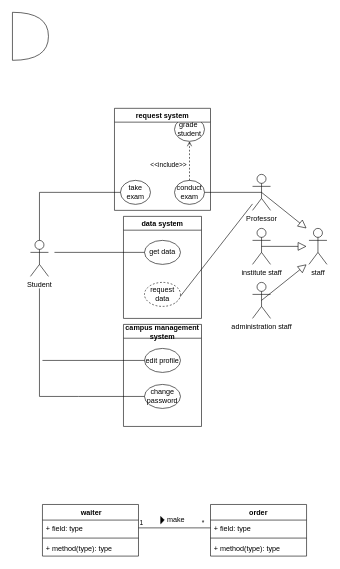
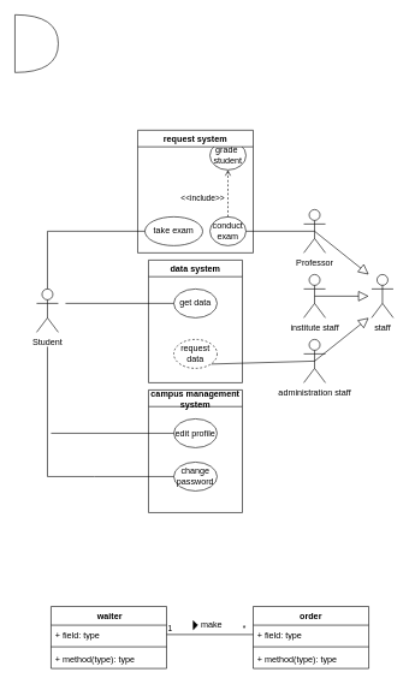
  <mxCell id="0" />
  <mxCell id="1" parent="0" />
  <mxCell id="2" value="Professor" style="shape=umlActor;verticalLabelPosition=bottom;verticalAlign=top;html=1;textShadow=0;" vertex="1" parent="1"><mxGeometry x="420" y="290" width="30" height="60" as="geometry" /></mxCell>
  <mxCell id="3" value="Student" style="shape=umlActor;verticalLabelPosition=bottom;verticalAlign=top;html=1;" vertex="1" parent="1"><mxGeometry x="50" y="400" width="30" height="60" as="geometry" /></mxCell>
- <mxCell id="4" value="take exam" style="ellipse;whiteSpace=wrap;html=1;" vertex="1" parent="1"><mxGeometry x="200" y="300" width="50" height="40" as="geometry" /></mxCell>
+ <mxCell id="4" value="take exam" style="ellipse;whiteSpace=wrap;html=1;" vertex="1" parent="1"><mxGeometry x="200" y="300" width="80" height="40" as="geometry" /></mxCell>
  <mxCell id="5" value="grade&amp;nbsp; student" style="ellipse;whiteSpace=wrap;html=1;" vertex="1" parent="1"><mxGeometry x="290" y="195" width="50" height="40" as="geometry" /></mxCell>
  <mxCell id="6" value="conduct exam" style="ellipse;whiteSpace=wrap;html=1;" vertex="1" parent="1"><mxGeometry x="290" y="300" width="50" height="40" as="geometry" /></mxCell>
  <mxCell id="7" value="&amp;lt;&amp;lt;include&amp;gt;&amp;gt;" style="html=1;verticalAlign=bottom;labelBackgroundColor=none;endArrow=open;endFill=0;dashed=1;rounded=0;exitX=0.5;exitY=0;exitDx=0;exitDy=0;entryX=0.5;entryY=1;entryDx=0;entryDy=0;" edge="1" parent="1" source="6" target="5"><mxGeometry x="-0.5" y="35" width="160" relative="1" as="geometry"><mxPoint x="330" y="220" as="sourcePoint" /><mxPoint x="490" y="220" as="targetPoint" /><mxPoint as="offset" /></mxGeometry></mxCell>
  <mxCell id="8" value="institute staff" style="shape=umlActor;verticalLabelPosition=bottom;verticalAlign=top;html=1;" vertex="1" parent="1"><mxGeometry x="420" y="380" width="30" height="60" as="geometry" /></mxCell>
  <mxCell id="9" value="administration staff" style="shape=umlActor;verticalLabelPosition=bottom;verticalAlign=top;html=1;" vertex="1" parent="1"><mxGeometry x="420" y="470" width="30" height="60" as="geometry" /></mxCell>
  <mxCell id="10" value="staff" style="shape=umlActor;verticalLabelPosition=bottom;verticalAlign=top;html=1;" vertex="1" parent="1"><mxGeometry x="514" y="380" width="30" height="60" as="geometry" /></mxCell>
  <mxCell id="11" value="" style="edgeStyle=none;html=1;endSize=12;endArrow=block;endFill=0;rounded=0;exitX=0.5;exitY=0.5;exitDx=0;exitDy=0;exitPerimeter=0;" edge="1" parent="1" source="2"><mxGeometry width="160" relative="1" as="geometry"><mxPoint x="440" y="320" as="sourcePoint" /><mxPoint x="510" y="380" as="targetPoint" /></mxGeometry></mxCell>
  <mxCell id="12" value="" style="edgeStyle=none;html=1;endSize=12;endArrow=block;endFill=0;rounded=0;exitX=0.5;exitY=0.5;exitDx=0;exitDy=0;exitPerimeter=0;" edge="1" parent="1" source="8"><mxGeometry width="160" relative="1" as="geometry"><mxPoint x="440" y="410" as="sourcePoint" /><mxPoint x="510" y="410" as="targetPoint" /></mxGeometry></mxCell>
  <mxCell id="13" value="" style="edgeStyle=none;html=1;endSize=12;endArrow=block;endFill=0;rounded=0;exitX=0.5;exitY=0.5;exitDx=0;exitDy=0;exitPerimeter=0;" edge="1" parent="1" source="9"><mxGeometry width="160" relative="1" as="geometry"><mxPoint x="440" y="500" as="sourcePoint" /><mxPoint x="510" y="440" as="targetPoint" /></mxGeometry></mxCell>
  <mxCell id="14" value="" style="endArrow=none;html=1;rounded=0;entryX=0.5;entryY=0.5;entryDx=0;entryDy=0;entryPerimeter=0;exitX=1;exitY=0.5;exitDx=0;exitDy=0;" edge="1" parent="1" source="6" target="2"><mxGeometry width="50" height="50" relative="1" as="geometry"><mxPoint x="370" y="366" as="sourcePoint" /><mxPoint x="420" y="316" as="targetPoint" /></mxGeometry></mxCell>
  <mxCell id="15" value="" style="endArrow=none;html=1;rounded=0;exitX=0.5;exitY=0;exitDx=0;exitDy=0;exitPerimeter=0;entryX=0;entryY=0.5;entryDx=0;entryDy=0;" edge="1" parent="1" source="3" target="4"><mxGeometry width="50" height="50" relative="1" as="geometry"><mxPoint x="140" y="380" as="sourcePoint" /><mxPoint x="190" y="330" as="targetPoint" /><Array as="points"><mxPoint x="65" y="320" /></Array></mxGeometry></mxCell>
- <mxCell id="16" value="" style="endArrow=none;html=1;rounded=0;exitX=1;exitY=1;exitDx=0;exitDy=0;" edge="1" parent="1" source="18" target="2"><mxGeometry width="50" height="50" relative="1" as="geometry"><mxPoint x="360" y="470" as="sourcePoint" /><mxPoint x="410" y="420" as="targetPoint" /></mxGeometry></mxCell>
+ <mxCell id="16" value="" style="endArrow=none;html=1;rounded=0;exitX=1;exitY=1;exitDx=0;exitDy=0;entryX=0.5;entryY=0.5;entryDx=0;entryDy=0;entryPerimeter=0;" edge="1" parent="1" source="18" target="9"><mxGeometry width="50" height="50" relative="1" as="geometry"><mxPoint x="360" y="470" as="sourcePoint" /><mxPoint x="410" y="420" as="targetPoint" /></mxGeometry></mxCell>
  <mxCell id="17" value="data system" style="swimlane;whiteSpace=wrap;html=1;" vertex="1" parent="1"><mxGeometry x="205" y="360" width="130" height="170" as="geometry" /></mxCell>
  <mxCell id="18" value="request data" style="ellipse;whiteSpace=wrap;html=1;dashed=1;" vertex="1" parent="17"><mxGeometry x="35" y="110" width="60" height="40" as="geometry" /></mxCell>
  <mxCell id="19" value="get data" style="ellipse;whiteSpace=wrap;html=1;" vertex="1" parent="17"><mxGeometry x="35" y="40" width="60" height="40" as="geometry" /></mxCell>
  <mxCell id="20" value="request system" style="swimlane;whiteSpace=wrap;html=1;" vertex="1" parent="1"><mxGeometry x="190" y="180" width="160" height="170" as="geometry" /></mxCell>
  <mxCell id="21" value="" style="endArrow=none;html=1;rounded=0;entryX=0;entryY=0.5;entryDx=0;entryDy=0;" edge="1" parent="1" target="19"><mxGeometry width="50" height="50" relative="1" as="geometry"><mxPoint x="90" y="420" as="sourcePoint" /><mxPoint x="180" y="380" as="targetPoint" /></mxGeometry></mxCell>
  <mxCell id="22" value="campus management system" style="swimlane;whiteSpace=wrap;html=1;" vertex="1" parent="1"><mxGeometry x="205" y="540" width="130" height="170" as="geometry" /></mxCell>
  <mxCell id="23" value="edit profile" style="ellipse;whiteSpace=wrap;html=1;" vertex="1" parent="22"><mxGeometry x="35" y="40" width="60" height="40" as="geometry" /></mxCell>
  <mxCell id="24" value="change password" style="ellipse;whiteSpace=wrap;html=1;" vertex="1" parent="22"><mxGeometry x="35" y="100" width="60" height="40" as="geometry" /></mxCell>
  <mxCell id="25" value="" style="endArrow=none;html=1;rounded=0;entryX=0;entryY=0.5;entryDx=0;entryDy=0;" edge="1" parent="1" target="24"><mxGeometry width="50" height="50" relative="1" as="geometry"><mxPoint x="65" y="480" as="sourcePoint" /><mxPoint x="340" y="560" as="targetPoint" /><Array as="points"><mxPoint x="65" y="660" /><mxPoint x="130" y="660" /></Array></mxGeometry></mxCell>
  <mxCell id="26" value="" style="endArrow=none;html=1;rounded=0;entryX=0;entryY=0.5;entryDx=0;entryDy=0;" edge="1" parent="1" target="23"><mxGeometry width="50" height="50" relative="1" as="geometry"><mxPoint x="70" y="600" as="sourcePoint" /><mxPoint x="340" y="510" as="targetPoint" /></mxGeometry></mxCell>
  <mxCell id="27" value="" style="shape=or;whiteSpace=wrap;html=1;" vertex="1" parent="1"><mxGeometry x="20" y="20" width="60" height="80" as="geometry" /></mxCell>
  <mxCell id="28" value="&amp;nbsp;waiter" style="swimlane;fontStyle=1;align=center;verticalAlign=top;childLayout=stackLayout;horizontal=1;startSize=26;horizontalStack=0;resizeParent=1;resizeParentMax=0;resizeLast=0;collapsible=1;marginBottom=0;whiteSpace=wrap;html=1;" vertex="1" parent="1"><mxGeometry x="70" y="840" width="160" height="86" as="geometry" /></mxCell>
  <mxCell id="29" value="+ field: type" style="text;strokeColor=none;fillColor=none;align=left;verticalAlign=top;spacingLeft=4;spacingRight=4;overflow=hidden;rotatable=0;points=[[0,0.5],[1,0.5]];portConstraint=eastwest;whiteSpace=wrap;html=1;" vertex="1" parent="28"><mxGeometry y="26" width="160" height="26" as="geometry" /></mxCell>
  <mxCell id="30" value="" style="line;strokeWidth=1;fillColor=none;align=left;verticalAlign=middle;spacingTop=-1;spacingLeft=3;spacingRight=3;rotatable=0;labelPosition=right;points=[];portConstraint=eastwest;strokeColor=inherit;" vertex="1" parent="28"><mxGeometry y="52" width="160" height="8" as="geometry" /></mxCell>
  <mxCell id="31" value="+ method(type): type" style="text;strokeColor=none;fillColor=none;align=left;verticalAlign=top;spacingLeft=4;spacingRight=4;overflow=hidden;rotatable=0;points=[[0,0.5],[1,0.5]];portConstraint=eastwest;whiteSpace=wrap;html=1;" vertex="1" parent="28"><mxGeometry y="60" width="160" height="26" as="geometry" /></mxCell>
  <mxCell id="32" value="order" style="swimlane;fontStyle=1;align=center;verticalAlign=top;childLayout=stackLayout;horizontal=1;startSize=26;horizontalStack=0;resizeParent=1;resizeParentMax=0;resizeLast=0;collapsible=1;marginBottom=0;whiteSpace=wrap;html=1;" vertex="1" parent="1"><mxGeometry x="350" y="840" width="160" height="86" as="geometry" /></mxCell>
  <mxCell id="33" value="+ field: type" style="text;strokeColor=none;fillColor=none;align=left;verticalAlign=top;spacingLeft=4;spacingRight=4;overflow=hidden;rotatable=0;points=[[0,0.5],[1,0.5]];portConstraint=eastwest;whiteSpace=wrap;html=1;" vertex="1" parent="32"><mxGeometry y="26" width="160" height="26" as="geometry" /></mxCell>
  <mxCell id="34" value="" style="line;strokeWidth=1;fillColor=none;align=left;verticalAlign=middle;spacingTop=-1;spacingLeft=3;spacingRight=3;rotatable=0;labelPosition=right;points=[];portConstraint=eastwest;strokeColor=inherit;" vertex="1" parent="32"><mxGeometry y="52" width="160" height="8" as="geometry" /></mxCell>
  <mxCell id="35" value="+ method(type): type" style="text;strokeColor=none;fillColor=none;align=left;verticalAlign=top;spacingLeft=4;spacingRight=4;overflow=hidden;rotatable=0;points=[[0,0.5],[1,0.5]];portConstraint=eastwest;whiteSpace=wrap;html=1;" vertex="1" parent="32"><mxGeometry y="60" width="160" height="26" as="geometry" /></mxCell>
  <mxCell id="36" value="" style="triangle;aspect=fixed;fillColor=strokeColor;" vertex="1" parent="1"><mxGeometry x="267" y="860" width="6" height="12" as="geometry" /></mxCell>
  <mxCell id="37" value="make" style="text;html=1;align=center;verticalAlign=middle;resizable=0;points=[];autosize=1;strokeColor=none;fillColor=none;" vertex="1" parent="1"><mxGeometry x="267" y="851" width="50" height="30" as="geometry" /></mxCell>
  <mxCell id="38" value="" style="endArrow=none;html=1;edgeStyle=orthogonalEdgeStyle;rounded=0;entryX=0;entryY=0.5;entryDx=0;entryDy=0;exitX=1;exitY=0.5;exitDx=0;exitDy=0;" edge="1" parent="1" source="29" target="33"><mxGeometry relative="1" as="geometry"><mxPoint x="180" y="1010" as="sourcePoint" /><mxPoint x="340" y="1010" as="targetPoint" /></mxGeometry></mxCell>
  <mxCell id="39" value="1" style="edgeLabel;resizable=0;html=1;align=left;verticalAlign=bottom;" connectable="0" vertex="1" parent="38"><mxGeometry x="-1" relative="1" as="geometry" /></mxCell>
  <mxCell id="40" value="*" style="edgeLabel;resizable=0;html=1;align=right;verticalAlign=bottom;" connectable="0" vertex="1" parent="38"><mxGeometry x="1" relative="1" as="geometry"><mxPoint x="-10" as="offset" /></mxGeometry></mxCell>
